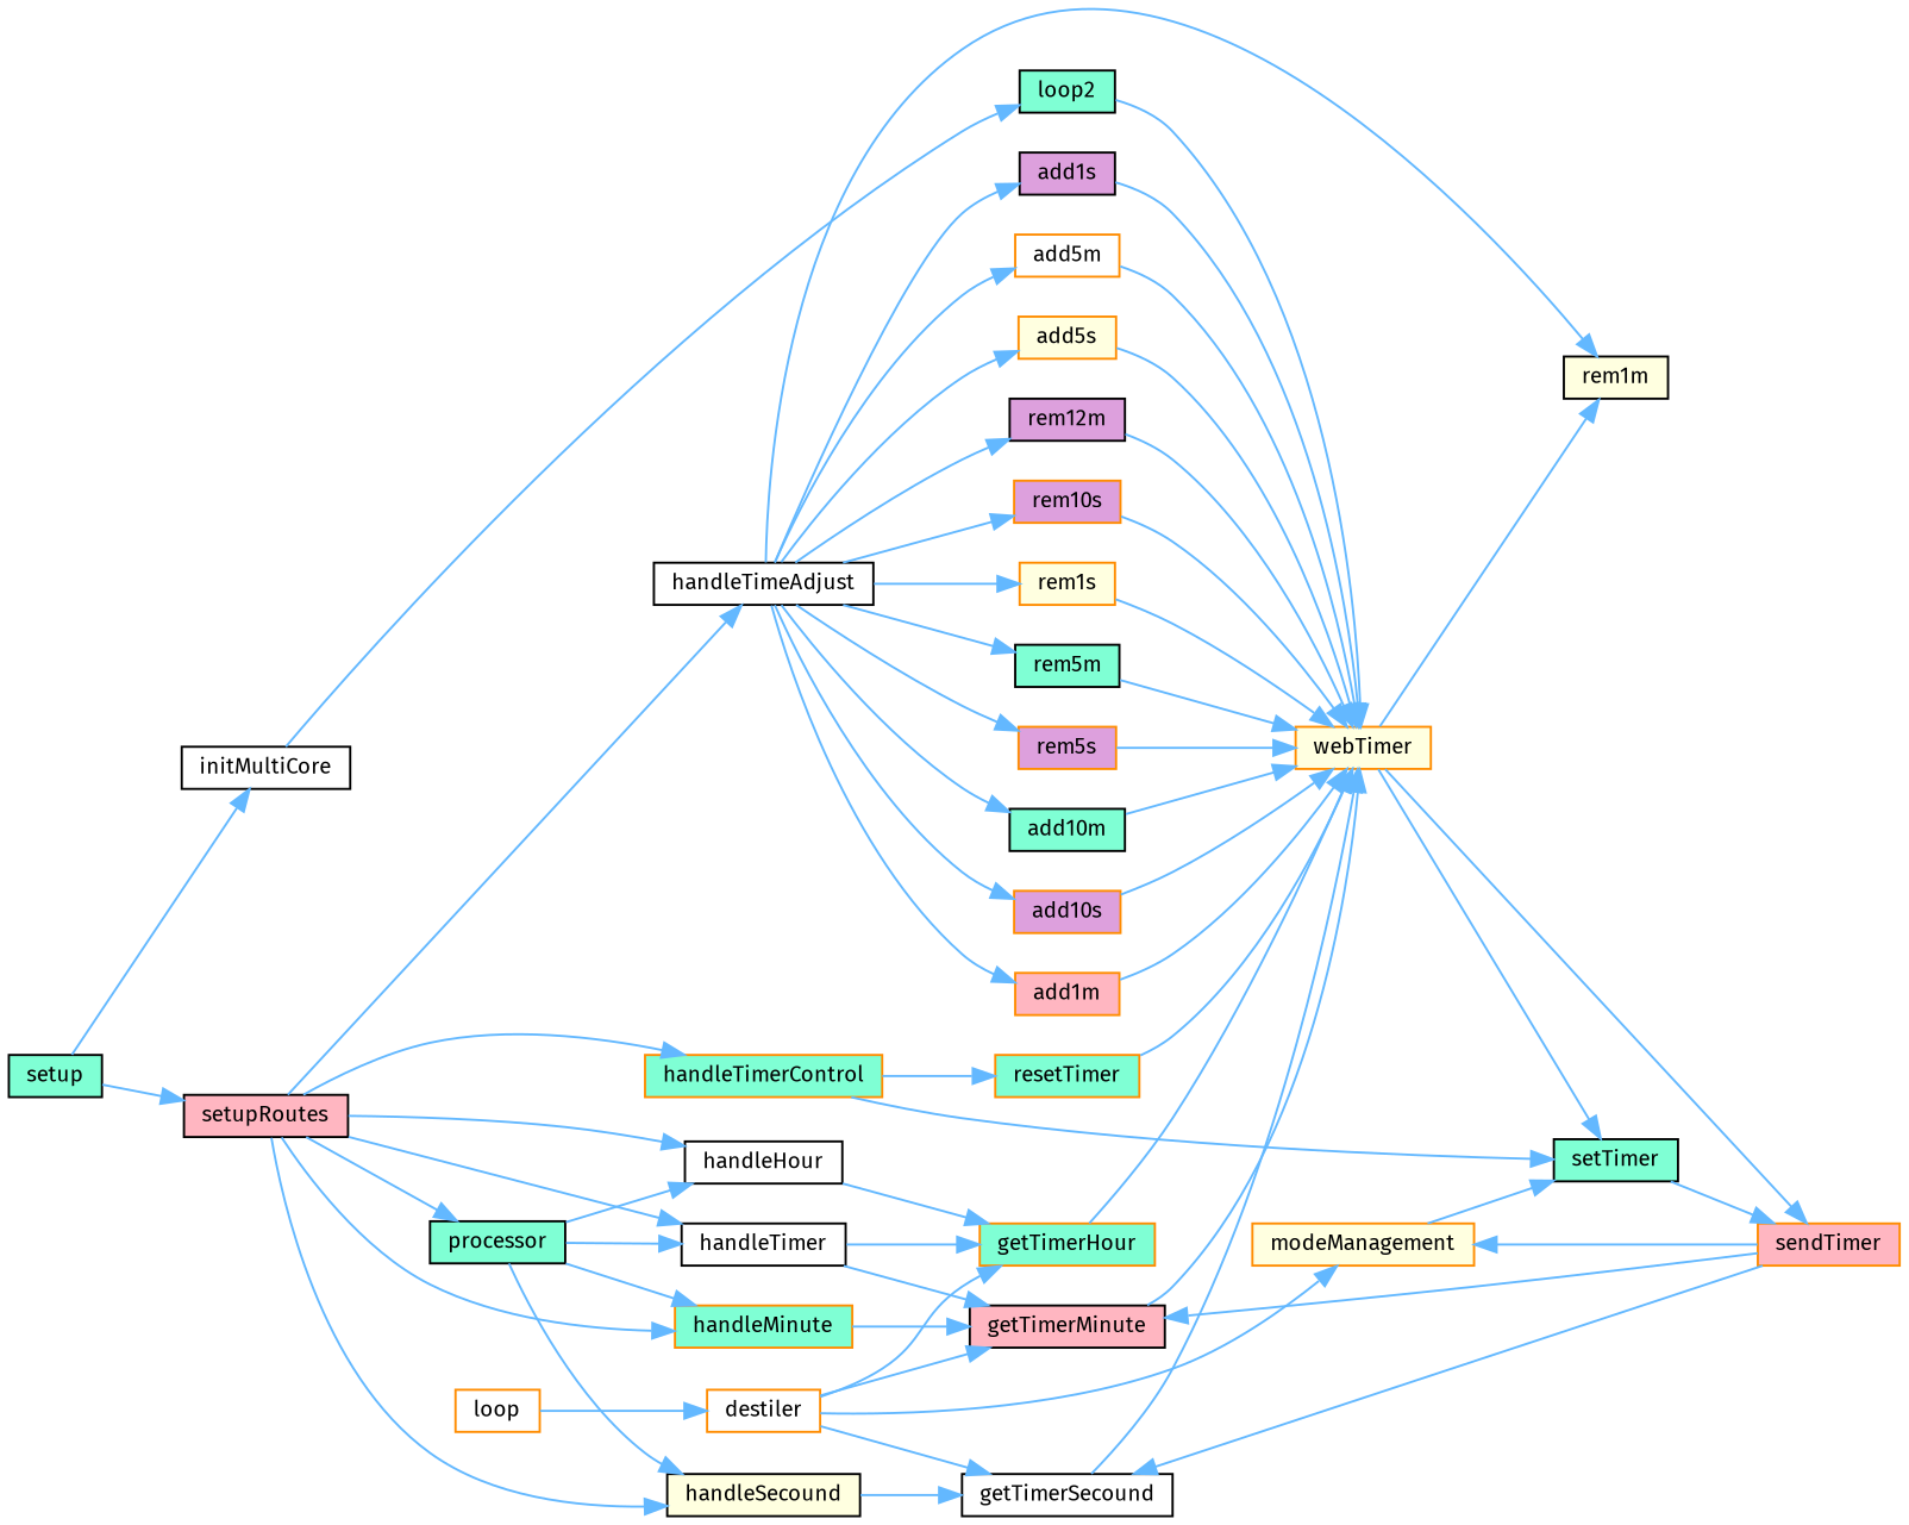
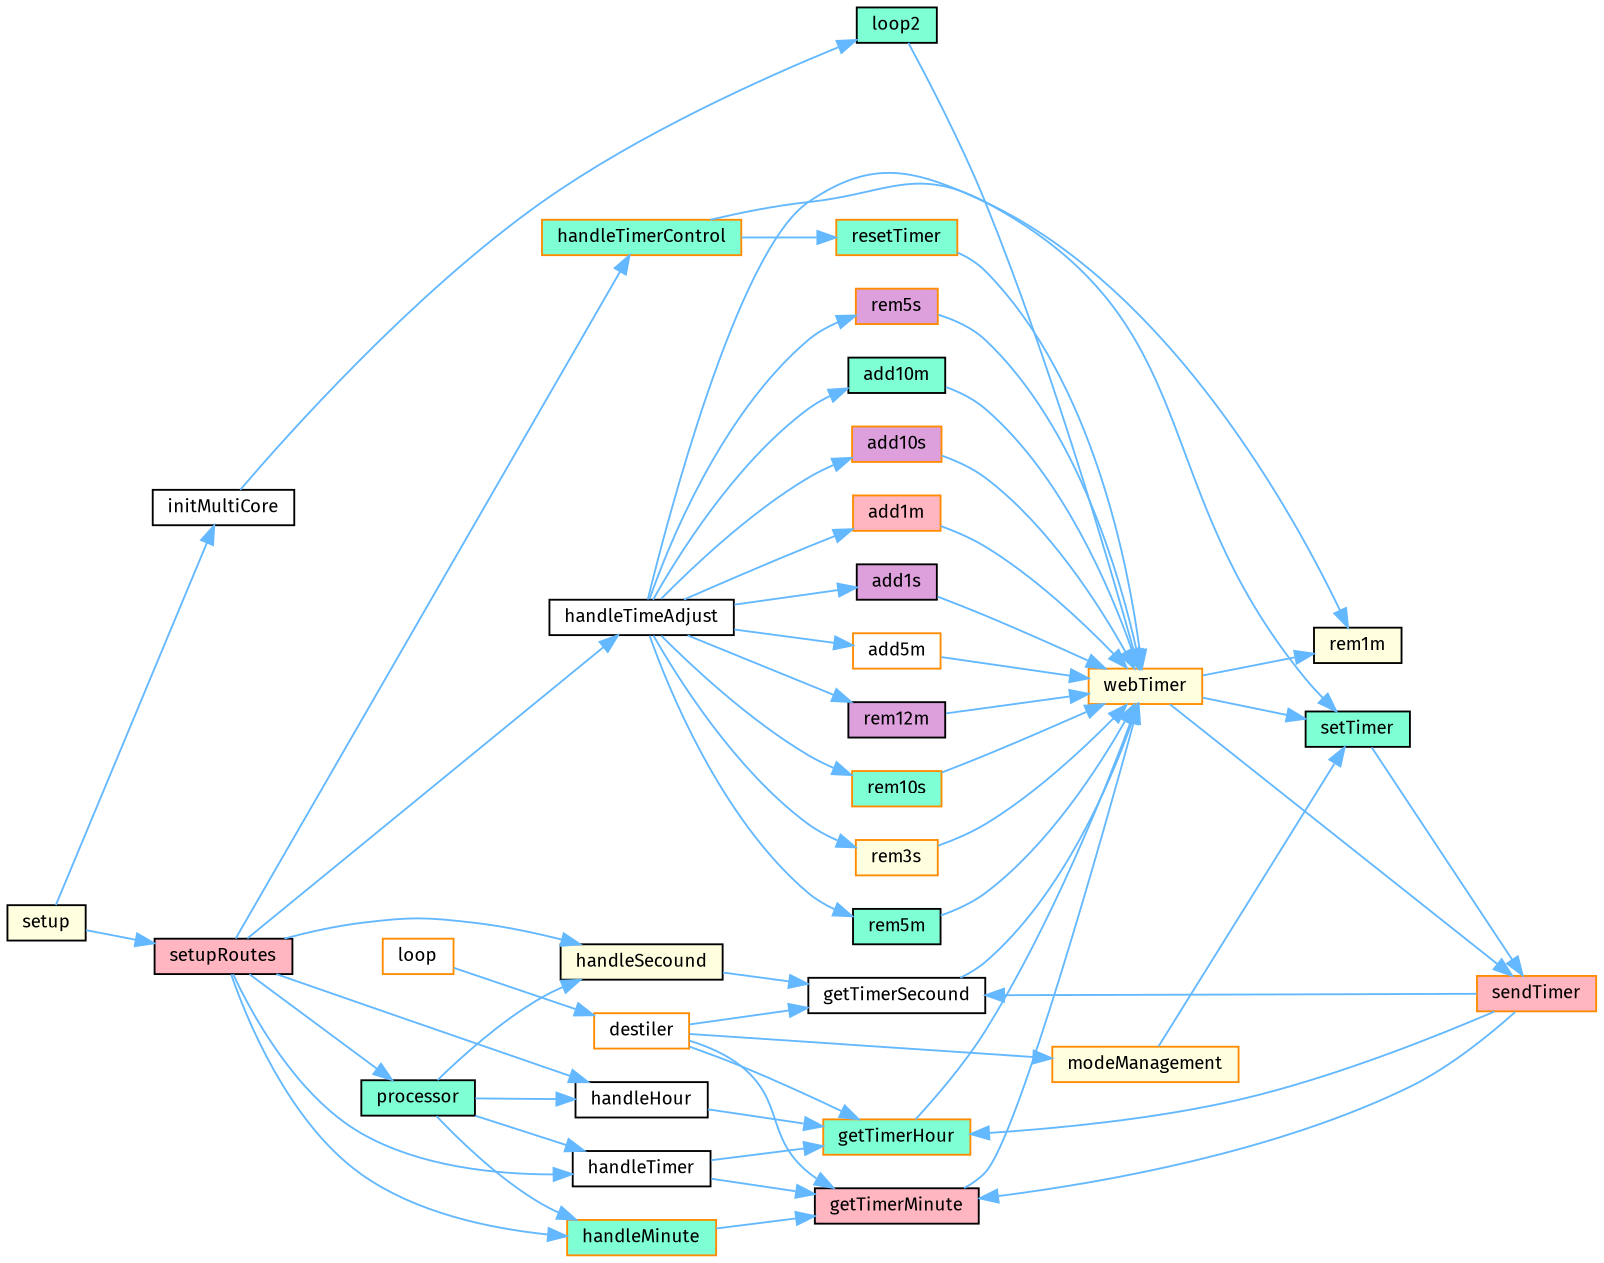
  digraph {
    fontname="Fira Sans"
    rankdir=RL
    node [color=black fillcolor=aquamarine fontname="Fira Sans" fontsize=10 shape=box style=filled]
    edge [color=steelblue1 dir=back fontname="Fira Sans" fontsize=10 labelfontname=Helvetica labelfontsize=10 style=solid]
    n1 [color=darkorange fillcolor=lightpink fontcolor=black height=0.2 label=sendTimer width=0.4]
    n2 [height=0.2 label=setTimer width=0.4]
    n3 [color=darkorange fillcolor=lightyellow height=0.2 label=webTimer width=0.4]
    n4 [color=darkorange height=0.2 label=handleTimerControl width=0.4]
    n5 [color=darkorange fillcolor=lightyellow height=0.2 label=modeManagement width=0.4]
    n6 [height=0.2 label=add10m width=0.4]
    n7 [color=darkorange fillcolor=plum height=0.2 label=add10s width=0.4]
    n8 [color=darkorange fillcolor=lightpink height=0.2 label=add1m width=0.4]
    n9 [fillcolor=plum height=0.2 label=add1s width=0.4]
    n10 [color=darkorange fillcolor=white height=0.2 label=add5m width=0.4]
-   n11 [color=darkorange fillcolor=lightyellow height=0.2 label=add5s width=0.4]
    n12 [color=darkorange height=0.2 label=getTimerHour width=0.4]
    n13 [fillcolor=lightpink height=0.2 label=getTimerMinute width=0.4]
    n14 [fillcolor=white height=0.2 label=getTimerSecound width=0.4]
    n15 [height=0.2 label=loop2 width=0.4]
    n16 [fillcolor=plum height=0.2 label=rem12m width=0.4]
-   n17 [color=darkorange fillcolor=plum height=0.2 label=rem10s width=0.4]
-   n18 [color=darkorange fillcolor=lightyellow height=0.2 label=rem1s width=0.4]
+   n17 [color=darkorange height=0.2 label=rem10s width=0.4]
+   n18 [color=darkorange fillcolor=lightyellow height=0.2 label=rem3s width=0.4]
    n19 [height=0.2 label=rem5m width=0.4]
    n20 [color=darkorange fillcolor=plum height=0.2 label=rem5s width=0.4]
    n21 [color=darkorange height=0.2 label=resetTimer width=0.4]
    n22 [fillcolor=lightpink height=0.2 label=setupRoutes width=0.4]
    n23 [color=darkorange fillcolor=white height=0.2 label=destiler width=0.4]
-   n24 [height=0.2 label=setup width=0.4]
+   n24 [fillcolor=lightyellow height=0.2 label=setup width=0.4]
    n25 [color=darkorange fillcolor=white height=0.2 label=loop width=0.4]
    n26 [fillcolor=white height=0.2 label=handleTimeAdjust width=0.4]
    n27 [fillcolor=white height=0.2 label=handleHour width=0.4]
    n28 [fillcolor=white height=0.2 label=handleTimer width=0.4]
    n29 [color=darkorange height=0.2 label=handleMinute width=0.4]
    n30 [fillcolor=lightyellow height=0.2 label=handleSecound width=0.4]
    n31 [fillcolor=white height=0.2 label=initMultiCore width=0.4]
    n32 [fillcolor=lightyellow height=0.2 label=rem1m width=0.4]
    n33 [height=0.2 label=processor width=0.4]
    n1 -> n2
    n1 -> n3
    n2 -> n3
    n2 -> n4
    n2 -> n5
    n3 -> n6
    n3 -> n7
    n3 -> n8
    n3 -> n9
    n3 -> n10
-   n3 -> n11
    n3 -> n12
    n3 -> n13
    n3 -> n14
    n3 -> n15
    n3 -> n16
    n3 -> n17
    n3 -> n18
    n3 -> n19
    n3 -> n20
    n3 -> n21
    n4 -> n22
    n5 -> n23
    n6 -> n26
    n7 -> n26
    n8 -> n26
    n9 -> n26
    n10 -> n26
-   n11 -> n26
-   n5 -> n1
+   n12 -> n1
    n12 -> n23
    n12 -> n27
    n12 -> n28
    n13 -> n1
    n13 -> n23
    n13 -> n28
    n13 -> n29
    n14 -> n1
    n14 -> n23
    n14 -> n30
    n15 -> n31
    n16 -> n26
    n17 -> n26
    n18 -> n26
    n19 -> n26
    n20 -> n26
    n21 -> n4
    n22 -> n24
    n23 -> n25
    n26 -> n22
    n27 -> n22
    n27 -> n33
    n28 -> n22
    n28 -> n33
    n29 -> n22
    n29 -> n33
    n30 -> n22
    n30 -> n33
    n31 -> n24
    n32 -> n3
    n32 -> n26
    n33 -> n22
  }
